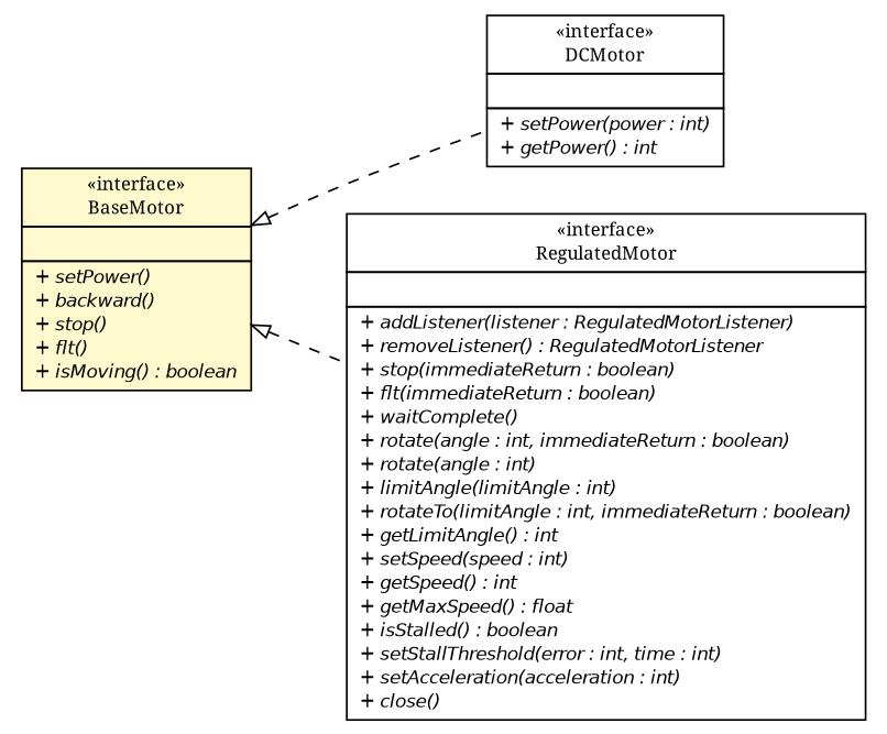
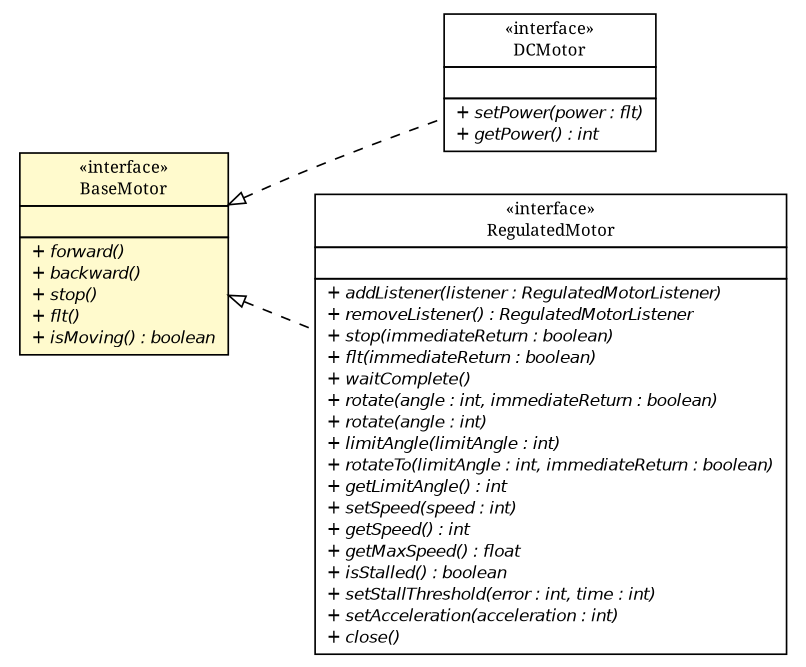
  digraph {
    fontname="Noto Serif"
    nodesep=0.25
    rankdir=LR
    ranksep=0.5
    node [fontcolor=black fontname="Noto Serif" fontsize=10.0 shape=plaintext]
    edge [arrowtail=empty dir=back fontname="Noto Serif" fontsize=10 headport=p labelfontname=Helvetica labelfontsize=10 style=dashed tailport=p]
-   n1 [label=<<table title="lejos.robotics.BaseMotor" border="0" cellborder="1" cellspacing="0" cellpadding="2" port="p" bgcolor="lemonChiffon" href="./BaseMotor.html"> 		<tr><td><table border="0" cellspacing="0" cellpadding="1"> <tr><td align="center" balign="center"> &#171;interface&#187; </td></tr> <tr><td align="center" balign="center"> BaseMotor </td></tr> 		</table></td></tr> 		<tr><td><table border="0" cellspacing="0" cellpadding="1"> <tr><td align="left" balign="left">  </td></tr> 		</table></td></tr> 		<tr><td><table border="0" cellspacing="0" cellpadding="1"> <tr><td align="left" balign="left"><font face="Helvetica-Oblique" point-size="10.0"> + setPower() </font></td></tr> <tr><td align="left" balign="left"><font face="Helvetica-Oblique" point-size="10.0"> + backward() </font></td></tr> <tr><td align="left" balign="left"><font face="Helvetica-Oblique" point-size="10.0"> + stop() </font></td></tr> <tr><td align="left" balign="left"><font face="Helvetica-Oblique" point-size="10.0"> + flt() </font></td></tr> <tr><td align="left" balign="left"><font face="Helvetica-Oblique" point-size="10.0"> + isMoving() : boolean </font></td></tr> 		</table></td></tr> 		</table>>]
-   n2 [label=<<table title="lejos.robotics.DCMotor" border="0" cellborder="1" cellspacing="0" cellpadding="2" port="p" href="./DCMotor.html"> 		<tr><td><table border="0" cellspacing="0" cellpadding="1"> <tr><td align="center" balign="center"> &#171;interface&#187; </td></tr> <tr><td align="center" balign="center"> DCMotor </td></tr> 		</table></td></tr> 		<tr><td><table border="0" cellspacing="0" cellpadding="1"> <tr><td align="left" balign="left">  </td></tr> 		</table></td></tr> 		<tr><td><table border="0" cellspacing="0" cellpadding="1"> <tr><td align="left" balign="left"><font face="Helvetica-Oblique" point-size="10.0"> + setPower(power : int) </font></td></tr> <tr><td align="left" balign="left"><font face="Helvetica-Oblique" point-size="10.0"> + getPower() : int </font></td></tr> 		</table></td></tr> 		</table>>]
+   n1 [label=<<table title="lejos.robotics.BaseMotor" border="0" cellborder="1" cellspacing="0" cellpadding="2" port="p" bgcolor="lemonChiffon" href="./BaseMotor.html"> 		<tr><td><table border="0" cellspacing="0" cellpadding="1"> <tr><td align="center" balign="center"> &#171;interface&#187; </td></tr> <tr><td align="center" balign="center"> BaseMotor </td></tr> 		</table></td></tr> 		<tr><td><table border="0" cellspacing="0" cellpadding="1"> <tr><td align="left" balign="left">  </td></tr> 		</table></td></tr> 		<tr><td><table border="0" cellspacing="0" cellpadding="1"> <tr><td align="left" balign="left"><font face="Helvetica-Oblique" point-size="10.0"> + forward() </font></td></tr> <tr><td align="left" balign="left"><font face="Helvetica-Oblique" point-size="10.0"> + backward() </font></td></tr> <tr><td align="left" balign="left"><font face="Helvetica-Oblique" point-size="10.0"> + stop() </font></td></tr> <tr><td align="left" balign="left"><font face="Helvetica-Oblique" point-size="10.0"> + flt() </font></td></tr> <tr><td align="left" balign="left"><font face="Helvetica-Oblique" point-size="10.0"> + isMoving() : boolean </font></td></tr> 		</table></td></tr> 		</table>>]
+   n2 [label=<<table title="lejos.robotics.DCMotor" border="0" cellborder="1" cellspacing="0" cellpadding="2" port="p" href="./DCMotor.html"> 		<tr><td><table border="0" cellspacing="0" cellpadding="1"> <tr><td align="center" balign="center"> &#171;interface&#187; </td></tr> <tr><td align="center" balign="center"> DCMotor </td></tr> 		</table></td></tr> 		<tr><td><table border="0" cellspacing="0" cellpadding="1"> <tr><td align="left" balign="left">  </td></tr> 		</table></td></tr> 		<tr><td><table border="0" cellspacing="0" cellpadding="1"> <tr><td align="left" balign="left"><font face="Helvetica-Oblique" point-size="10.0"> + setPower(power : flt) </font></td></tr> <tr><td align="left" balign="left"><font face="Helvetica-Oblique" point-size="10.0"> + getPower() : int </font></td></tr> 		</table></td></tr> 		</table>>]
    n3 [label=<<table title="lejos.robotics.RegulatedMotor" border="0" cellborder="1" cellspacing="0" cellpadding="2" port="p" href="./RegulatedMotor.html"> 		<tr><td><table border="0" cellspacing="0" cellpadding="1"> <tr><td align="center" balign="center"> &#171;interface&#187; </td></tr> <tr><td align="center" balign="center"> RegulatedMotor </td></tr> 		</table></td></tr> 		<tr><td><table border="0" cellspacing="0" cellpadding="1"> <tr><td align="left" balign="left">  </td></tr> 		</table></td></tr> 		<tr><td><table border="0" cellspacing="0" cellpadding="1"> <tr><td align="left" balign="left"><font face="Helvetica-Oblique" point-size="10.0"> + addListener(listener : RegulatedMotorListener) </font></td></tr> <tr><td align="left" balign="left"><font face="Helvetica-Oblique" point-size="10.0"> + removeListener() : RegulatedMotorListener </font></td></tr> <tr><td align="left" balign="left"><font face="Helvetica-Oblique" point-size="10.0"> + stop(immediateReturn : boolean) </font></td></tr> <tr><td align="left" balign="left"><font face="Helvetica-Oblique" point-size="10.0"> + flt(immediateReturn : boolean) </font></td></tr> <tr><td align="left" balign="left"><font face="Helvetica-Oblique" point-size="10.0"> + waitComplete() </font></td></tr> <tr><td align="left" balign="left"><font face="Helvetica-Oblique" point-size="10.0"> + rotate(angle : int, immediateReturn : boolean) </font></td></tr> <tr><td align="left" balign="left"><font face="Helvetica-Oblique" point-size="10.0"> + rotate(angle : int) </font></td></tr> <tr><td align="left" balign="left"><font face="Helvetica-Oblique" point-size="10.0"> + limitAngle(limitAngle : int) </font></td></tr> <tr><td align="left" balign="left"><font face="Helvetica-Oblique" point-size="10.0"> + rotateTo(limitAngle : int, immediateReturn : boolean) </font></td></tr> <tr><td align="left" balign="left"><font face="Helvetica-Oblique" point-size="10.0"> + getLimitAngle() : int </font></td></tr> <tr><td align="left" balign="left"><font face="Helvetica-Oblique" point-size="10.0"> + setSpeed(speed : int) </font></td></tr> <tr><td align="left" balign="left"><font face="Helvetica-Oblique" point-size="10.0"> + getSpeed() : int </font></td></tr> <tr><td align="left" balign="left"><font face="Helvetica-Oblique" point-size="10.0"> + getMaxSpeed() : float </font></td></tr> <tr><td align="left" balign="left"><font face="Helvetica-Oblique" point-size="10.0"> + isStalled() : boolean </font></td></tr> <tr><td align="left" balign="left"><font face="Helvetica-Oblique" point-size="10.0"> + setStallThreshold(error : int, time : int) </font></td></tr> <tr><td align="left" balign="left"><font face="Helvetica-Oblique" point-size="10.0"> + setAcceleration(acceleration : int) </font></td></tr> <tr><td align="left" balign="left"><font face="Helvetica-Oblique" point-size="10.0"> + close() </font></td></tr> 		</table></td></tr> 		</table>>]
    n1 -> n2
    n1 -> n3
  }
